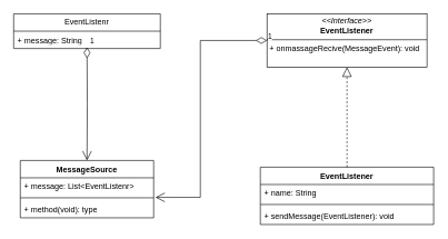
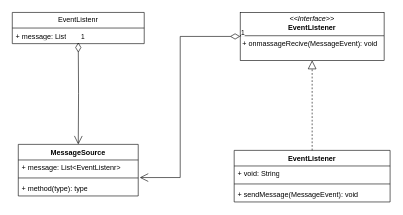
  <mxCell id="0" />
  <mxCell id="1" parent="0" />
  <mxCell id="2" value="EventListenr" style="swimlane;fontStyle=0;childLayout=stackLayout;horizontal=1;startSize=26;fillColor=none;horizontalStack=0;resizeParent=1;resizeParentMax=0;resizeLast=0;collapsible=1;marginBottom=0;whiteSpace=wrap;html=1;" vertex="1" parent="1"><mxGeometry x="20" y="20" width="220" height="52" as="geometry"><mxRectangle x="200" y="360" width="120" height="30" as="alternateBounds" /></mxGeometry></mxCell>
- <mxCell id="3" value="+ message: String" style="text;strokeColor=none;fillColor=none;align=left;verticalAlign=top;spacingLeft=4;spacingRight=4;overflow=hidden;rotatable=0;points=[[0,0.5],[1,0.5]];portConstraint=eastwest;whiteSpace=wrap;html=1;" vertex="1" parent="2"><mxGeometry y="26" width="220" height="26" as="geometry" /></mxCell>
+ <mxCell id="3" value="+ message: List" style="text;strokeColor=none;fillColor=none;align=left;verticalAlign=top;spacingLeft=4;spacingRight=4;overflow=hidden;rotatable=0;points=[[0,0.5],[1,0.5]];portConstraint=eastwest;whiteSpace=wrap;html=1;" vertex="1" parent="2"><mxGeometry y="26" width="220" height="26" as="geometry" /></mxCell>
  <mxCell id="4" value="&lt;p style=&quot;margin:0px;margin-top:4px;text-align:center;&quot;&gt;&lt;i&gt;&amp;lt;&amp;lt;Interface&amp;gt;&amp;gt;&lt;/i&gt;&lt;br&gt;&lt;b&gt;EventListener&lt;/b&gt;&lt;/p&gt;&lt;hr size=&quot;1&quot; style=&quot;border-style:solid;&quot;&gt;&lt;p style=&quot;margin:0px;margin-left:4px;&quot;&gt;+ onmassageRecive(MessageEvent): void&lt;br&gt;&lt;/p&gt;" style="verticalAlign=top;align=left;overflow=fill;html=1;whiteSpace=wrap;" vertex="1" parent="1"><mxGeometry x="400" y="20" width="240" height="80" as="geometry" /></mxCell>
  <mxCell id="5" value="MessageSource" style="swimlane;fontStyle=1;align=center;verticalAlign=top;childLayout=stackLayout;horizontal=1;startSize=26;horizontalStack=0;resizeParent=1;resizeParentMax=0;resizeLast=0;collapsible=1;marginBottom=0;whiteSpace=wrap;html=1;" vertex="1" parent="1"><mxGeometry x="30" y="240" width="200" height="86" as="geometry" /></mxCell>
  <mxCell id="6" value="+ message: List&amp;lt;EventListenr&amp;gt;" style="text;strokeColor=none;fillColor=none;align=left;verticalAlign=top;spacingLeft=4;spacingRight=4;overflow=hidden;rotatable=0;points=[[0,0.5],[1,0.5]];portConstraint=eastwest;whiteSpace=wrap;html=1;" vertex="1" parent="5"><mxGeometry y="26" width="200" height="26" as="geometry" /></mxCell>
  <mxCell id="7" value="" style="line;strokeWidth=1;fillColor=none;align=left;verticalAlign=middle;spacingTop=-1;spacingLeft=3;spacingRight=3;rotatable=0;labelPosition=right;points=[];portConstraint=eastwest;strokeColor=inherit;" vertex="1" parent="5"><mxGeometry y="52" width="200" height="8" as="geometry" /></mxCell>
- <mxCell id="8" value="+ method(void): type" style="text;strokeColor=none;fillColor=none;align=left;verticalAlign=top;spacingLeft=4;spacingRight=4;overflow=hidden;rotatable=0;points=[[0,0.5],[1,0.5]];portConstraint=eastwest;whiteSpace=wrap;html=1;" vertex="1" parent="5"><mxGeometry y="60" width="200" height="26" as="geometry" /></mxCell>
+ <mxCell id="8" value="+ method(type): type" style="text;strokeColor=none;fillColor=none;align=left;verticalAlign=top;spacingLeft=4;spacingRight=4;overflow=hidden;rotatable=0;points=[[0,0.5],[1,0.5]];portConstraint=eastwest;whiteSpace=wrap;html=1;" vertex="1" parent="5"><mxGeometry y="60" width="200" height="26" as="geometry" /></mxCell>
  <mxCell id="9" value="EventListener" style="swimlane;fontStyle=1;align=center;verticalAlign=top;childLayout=stackLayout;horizontal=1;startSize=26;horizontalStack=0;resizeParent=1;resizeParentMax=0;resizeLast=0;collapsible=1;marginBottom=0;whiteSpace=wrap;html=1;" vertex="1" parent="1"><mxGeometry x="390" y="250" width="260" height="86" as="geometry" /></mxCell>
- <mxCell id="10" value="+ name: String" style="text;strokeColor=none;fillColor=none;align=left;verticalAlign=top;spacingLeft=4;spacingRight=4;overflow=hidden;rotatable=0;points=[[0,0.5],[1,0.5]];portConstraint=eastwest;whiteSpace=wrap;html=1;" vertex="1" parent="9"><mxGeometry y="26" width="260" height="26" as="geometry" /></mxCell>
+ <mxCell id="10" value="+ void: String" style="text;strokeColor=none;fillColor=none;align=left;verticalAlign=top;spacingLeft=4;spacingRight=4;overflow=hidden;rotatable=0;points=[[0,0.5],[1,0.5]];portConstraint=eastwest;whiteSpace=wrap;html=1;" vertex="1" parent="9"><mxGeometry y="26" width="260" height="26" as="geometry" /></mxCell>
  <mxCell id="11" value="" style="line;strokeWidth=1;fillColor=none;align=left;verticalAlign=middle;spacingTop=-1;spacingLeft=3;spacingRight=3;rotatable=0;labelPosition=right;points=[];portConstraint=eastwest;strokeColor=inherit;" vertex="1" parent="9"><mxGeometry y="52" width="260" height="8" as="geometry" /></mxCell>
- <mxCell id="12" value="+ sendMessage(EventListener): void" style="text;strokeColor=none;fillColor=none;align=left;verticalAlign=top;spacingLeft=4;spacingRight=4;overflow=hidden;rotatable=0;points=[[0,0.5],[1,0.5]];portConstraint=eastwest;whiteSpace=wrap;html=1;" vertex="1" parent="9"><mxGeometry y="60" width="260" height="26" as="geometry" /></mxCell>
+ <mxCell id="12" value="+ sendMessage(MessageEvent): void" style="text;strokeColor=none;fillColor=none;align=left;verticalAlign=top;spacingLeft=4;spacingRight=4;overflow=hidden;rotatable=0;points=[[0,0.5],[1,0.5]];portConstraint=eastwest;whiteSpace=wrap;html=1;" vertex="1" parent="9"><mxGeometry y="60" width="260" height="26" as="geometry" /></mxCell>
  <mxCell id="13" value="" style="endArrow=block;dashed=1;endFill=0;endSize=12;html=1;rounded=0;exitX=0.5;exitY=0;exitDx=0;exitDy=0;" edge="1" parent="1" source="9"><mxGeometry width="160" relative="1" as="geometry"><mxPoint x="560" y="210" as="sourcePoint" /><mxPoint x="520" y="100" as="targetPoint" /></mxGeometry></mxCell>
  <mxCell id="14" value="1" style="endArrow=open;html=1;endSize=12;startArrow=diamondThin;startSize=14;startFill=0;edgeStyle=orthogonalEdgeStyle;align=left;verticalAlign=bottom;rounded=0;exitX=0;exitY=0.5;exitDx=0;exitDy=0;entryX=1.013;entryY=1.128;entryDx=0;entryDy=0;entryPerimeter=0;" edge="1" parent="1" source="4" target="6"><mxGeometry x="-1" y="3" relative="1" as="geometry"><mxPoint x="260" y="220" as="sourcePoint" /><mxPoint x="420" y="220" as="targetPoint" /><Array as="points"><mxPoint x="300" y="60" /><mxPoint x="300" y="295" /></Array></mxGeometry></mxCell>
  <mxCell id="15" value="1" style="endArrow=open;html=1;endSize=12;startArrow=diamondThin;startSize=14;startFill=0;edgeStyle=orthogonalEdgeStyle;align=left;verticalAlign=bottom;rounded=0;entryX=0.5;entryY=0;entryDx=0;entryDy=0;" edge="1" parent="1" target="5"><mxGeometry x="-1" y="3" relative="1" as="geometry"><mxPoint x="130" y="70" as="sourcePoint" /><mxPoint x="420" y="220" as="targetPoint" /></mxGeometry></mxCell>
